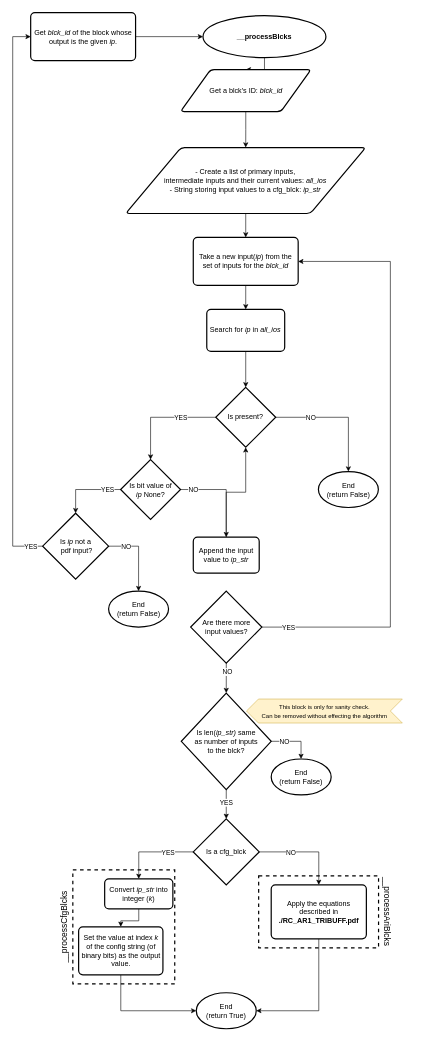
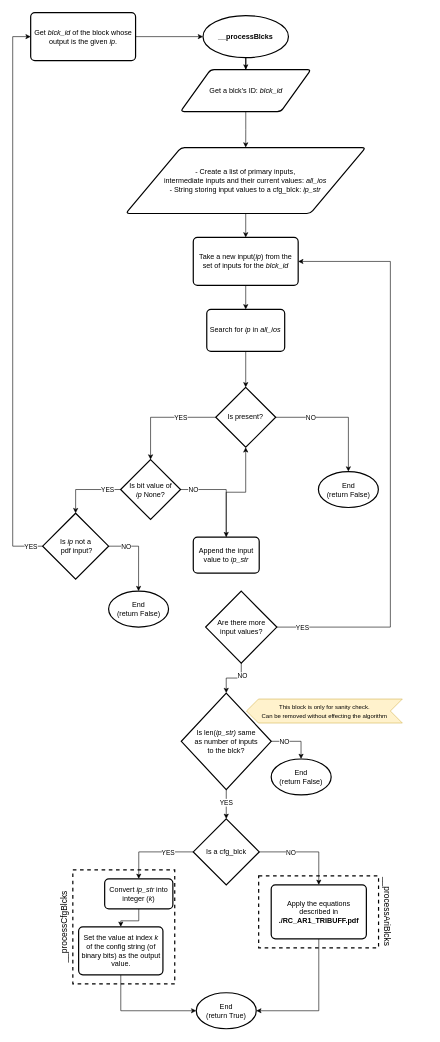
  <mxCell id="0" />
  <mxCell id="1" parent="0" />
  <mxCell id="2" value="" style="rounded=0;whiteSpace=wrap;html=1;fillColor=none;dashed=1;strokeWidth=2;" vertex="1" parent="1"><mxGeometry x="121" y="1450" width="170" height="190" as="geometry" /></mxCell>
  <mxCell id="3" value="" style="edgeStyle=orthogonalEdgeStyle;rounded=0;orthogonalLoop=1;jettySize=auto;html=1;" parent="1" source="4" target="23" edge="1"><mxGeometry relative="1" as="geometry" /></mxCell>
- <mxCell id="4" value="&lt;b&gt;__processBlcks&lt;/b&gt;" style="strokeWidth=2;html=1;shape=mxgraph.flowchart.start_1;whiteSpace=wrap;" parent="1" vertex="1"><mxGeometry x="338.17" y="25" width="205" height="70" as="geometry" /></mxCell>
+ <mxCell id="4" value="&lt;b&gt;__processBlcks&lt;/b&gt;" style="strokeWidth=2;html=1;shape=mxgraph.flowchart.start_1;whiteSpace=wrap;" parent="1" vertex="1"><mxGeometry x="338.17" y="25" width="142.5" height="70" as="geometry" /></mxCell>
  <mxCell id="5" value="" style="edgeStyle=orthogonalEdgeStyle;rounded=0;orthogonalLoop=1;jettySize=auto;html=1;" parent="1" source="6" target="8" edge="1"><mxGeometry relative="1" as="geometry" /></mxCell>
  <mxCell id="6" value="Take a new input(&lt;i&gt;ip&lt;/i&gt;) from the set of inputs for the &lt;i&gt;blck_id&lt;/i&gt;" style="rounded=1;whiteSpace=wrap;html=1;absoluteArcSize=1;arcSize=14;strokeWidth=2;" parent="1" vertex="1"><mxGeometry x="321.92" y="395" width="175" height="80" as="geometry" /></mxCell>
  <mxCell id="7" value="" style="edgeStyle=orthogonalEdgeStyle;rounded=0;orthogonalLoop=1;jettySize=auto;html=1;" parent="1" source="8" target="13" edge="1"><mxGeometry relative="1" as="geometry" /></mxCell>
  <mxCell id="8" value="Search for &lt;i&gt;ip&lt;/i&gt;&amp;nbsp;in &lt;i&gt;all_ios&lt;/i&gt;" style="rounded=1;whiteSpace=wrap;html=1;absoluteArcSize=1;arcSize=14;strokeWidth=2;" parent="1" vertex="1"><mxGeometry x="344.42" y="515" width="130" height="70" as="geometry" /></mxCell>
  <mxCell id="9" style="edgeStyle=orthogonalEdgeStyle;rounded=0;orthogonalLoop=1;jettySize=auto;html=1;entryX=0.5;entryY=0;entryDx=0;entryDy=0;entryPerimeter=0;" parent="1" source="13" target="28" edge="1"><mxGeometry relative="1" as="geometry" /></mxCell>
  <mxCell id="10" value="YES" style="edgeLabel;html=1;align=center;verticalAlign=middle;resizable=0;points=[];" parent="9" vertex="1" connectable="0"><mxGeometry x="-0.317" y="-2" relative="1" as="geometry"><mxPoint x="2.43" y="2" as="offset" /></mxGeometry></mxCell>
  <mxCell id="11" style="edgeStyle=orthogonalEdgeStyle;rounded=0;orthogonalLoop=1;jettySize=auto;html=1;entryX=0.5;entryY=0;entryDx=0;entryDy=0;entryPerimeter=0;" parent="1" source="13" target="29" edge="1"><mxGeometry relative="1" as="geometry"><mxPoint x="640.67" y="685" as="targetPoint" /></mxGeometry></mxCell>
  <mxCell id="12" value="NO" style="edgeLabel;html=1;align=center;verticalAlign=middle;resizable=0;points=[];" parent="11" vertex="1" connectable="0"><mxGeometry x="-0.349" y="-1" relative="1" as="geometry"><mxPoint x="-10.66" y="-1" as="offset" /></mxGeometry></mxCell>
  <mxCell id="13" value="Is present?" style="strokeWidth=2;html=1;shape=mxgraph.flowchart.decision;whiteSpace=wrap;" parent="1" vertex="1"><mxGeometry x="359.42" y="645" width="100" height="100" as="geometry" /></mxCell>
  <mxCell id="14" value="" style="edgeStyle=orthogonalEdgeStyle;rounded=0;orthogonalLoop=1;jettySize=auto;html=1;" parent="1" source="15" target="6" edge="1"><mxGeometry relative="1" as="geometry" /></mxCell>
  <mxCell id="15" value="&lt;span&gt;- Create a list of primary inputs,&lt;br&gt;intermediate inputs and their current values:&amp;nbsp;&lt;/span&gt;&lt;i&gt;all_ios&lt;br&gt;- &lt;/i&gt;String storing input values to a cfg_blck: &lt;i&gt;ip_str&lt;/i&gt;" style="shape=parallelogram;html=1;strokeWidth=2;perimeter=parallelogramPerimeter;whiteSpace=wrap;rounded=1;arcSize=12;size=0.23;align=center;" parent="1" vertex="1"><mxGeometry x="209.42" y="245" width="400" height="110" as="geometry" /></mxCell>
  <mxCell id="16" value="" style="edgeStyle=orthogonalEdgeStyle;rounded=0;orthogonalLoop=1;jettySize=auto;html=1;" parent="1" source="17" target="13" edge="1"><mxGeometry relative="1" as="geometry" /></mxCell>
  <mxCell id="17" value="Append the input value to &lt;i&gt;ip_str&lt;/i&gt;" style="rounded=1;whiteSpace=wrap;html=1;absoluteArcSize=1;arcSize=14;strokeWidth=2;" parent="1" vertex="1"><mxGeometry x="321.92" y="895" width="110" height="60" as="geometry" /></mxCell>
  <mxCell id="18" style="edgeStyle=orthogonalEdgeStyle;rounded=0;orthogonalLoop=1;jettySize=auto;html=1;entryX=0.5;entryY=0;entryDx=0;entryDy=0;entryPerimeter=0;" parent="1" source="20" target="21" edge="1"><mxGeometry relative="1" as="geometry"><Array as="points"><mxPoint x="230.67" y="910" /><mxPoint x="230.67" y="985" /></Array></mxGeometry></mxCell>
  <mxCell id="19" value="NO" style="edgeLabel;html=1;align=center;verticalAlign=middle;resizable=0;points=[];" parent="18" vertex="1" connectable="0"><mxGeometry x="-0.259" y="-1" relative="1" as="geometry"><mxPoint x="-17.13" y="-0.94" as="offset" /></mxGeometry></mxCell>
  <mxCell id="20" value="Is &lt;i&gt;ip&lt;/i&gt;&amp;nbsp;not a&lt;br&gt;&amp;nbsp;pdf input?" style="strokeWidth=2;html=1;shape=mxgraph.flowchart.decision;whiteSpace=wrap;" parent="1" vertex="1"><mxGeometry x="70.67" y="855" width="110" height="110" as="geometry" /></mxCell>
  <mxCell id="21" value="End&lt;br&gt;(return False)" style="strokeWidth=2;html=1;shape=mxgraph.flowchart.start_1;whiteSpace=wrap;" parent="1" vertex="1"><mxGeometry x="180.67" y="985" width="100" height="60" as="geometry" /></mxCell>
  <mxCell id="22" value="" style="edgeStyle=orthogonalEdgeStyle;rounded=0;orthogonalLoop=1;jettySize=auto;html=1;" parent="1" source="23" target="15" edge="1"><mxGeometry relative="1" as="geometry" /></mxCell>
  <mxCell id="23" value="Get a blck's ID: &lt;i&gt;blck_id&lt;/i&gt;" style="shape=parallelogram;html=1;strokeWidth=2;perimeter=parallelogramPerimeter;whiteSpace=wrap;rounded=1;arcSize=12;size=0.23;" parent="1" vertex="1"><mxGeometry x="300.67" y="115" width="217.5" height="70" as="geometry" /></mxCell>
  <mxCell id="24" style="edgeStyle=orthogonalEdgeStyle;rounded=0;orthogonalLoop=1;jettySize=auto;html=1;exitX=0;exitY=0.5;exitDx=0;exitDy=0;exitPerimeter=0;entryX=0.5;entryY=0;entryDx=0;entryDy=0;entryPerimeter=0;" parent="1" source="28" target="20" edge="1"><mxGeometry relative="1" as="geometry"><mxPoint x="120.67" y="865" as="targetPoint" /><Array as="points"><mxPoint x="125.67" y="815" /></Array></mxGeometry></mxCell>
  <mxCell id="25" value="YES" style="edgeLabel;html=1;align=center;verticalAlign=middle;resizable=0;points=[];" parent="24" vertex="1" connectable="0"><mxGeometry x="-0.301" y="-1" relative="1" as="geometry"><mxPoint x="17.65" y="1.02" as="offset" /></mxGeometry></mxCell>
  <mxCell id="26" style="edgeStyle=orthogonalEdgeStyle;rounded=0;orthogonalLoop=1;jettySize=auto;html=1;entryX=0.5;entryY=0;entryDx=0;entryDy=0;" parent="1" source="28" target="17" edge="1"><mxGeometry relative="1" as="geometry"><mxPoint x="390.67" y="815" as="targetPoint" /><Array as="points"><mxPoint x="376.67" y="815" /></Array></mxGeometry></mxCell>
  <mxCell id="27" value="NO" style="edgeLabel;html=1;align=center;verticalAlign=middle;resizable=0;points=[];" parent="26" vertex="1" connectable="0"><mxGeometry x="-0.1" y="-2" relative="1" as="geometry"><mxPoint x="-49.34" y="-1.97" as="offset" /></mxGeometry></mxCell>
  <mxCell id="28" value="Is bit value of &lt;i&gt;ip&lt;/i&gt;&amp;nbsp;None?" style="strokeWidth=2;html=1;shape=mxgraph.flowchart.decision;whiteSpace=wrap;" parent="1" vertex="1"><mxGeometry x="200.67" y="765.5" width="100" height="100" as="geometry" /></mxCell>
  <mxCell id="29" value="End&lt;br&gt;(return False)" style="strokeWidth=2;html=1;shape=mxgraph.flowchart.start_1;whiteSpace=wrap;" parent="1" vertex="1"><mxGeometry x="530.67" y="785.5" width="100" height="60" as="geometry" /></mxCell>
  <mxCell id="30" value="" style="edgeStyle=orthogonalEdgeStyle;rounded=0;orthogonalLoop=1;jettySize=auto;html=1;entryX=0.5;entryY=0;entryDx=0;entryDy=0;entryPerimeter=0;" parent="1" source="34" target="55" edge="1"><mxGeometry relative="1" as="geometry"><mxPoint x="376.67" y="1365" as="targetPoint" /></mxGeometry></mxCell>
  <mxCell id="31" value="YES" style="edgeLabel;html=1;align=center;verticalAlign=middle;resizable=0;points=[];" parent="30" vertex="1" connectable="0"><mxGeometry x="-0.137" relative="1" as="geometry"><mxPoint as="offset" /></mxGeometry></mxCell>
  <mxCell id="32" style="edgeStyle=orthogonalEdgeStyle;rounded=0;orthogonalLoop=1;jettySize=auto;html=1;" parent="1" source="34" target="41" edge="1"><mxGeometry relative="1" as="geometry"><Array as="points"><mxPoint x="501.67" y="1236" /></Array></mxGeometry></mxCell>
  <mxCell id="33" value="NO" style="edgeLabel;html=1;align=center;verticalAlign=middle;resizable=0;points=[];" parent="32" vertex="1" connectable="0"><mxGeometry x="-0.452" relative="1" as="geometry"><mxPoint as="offset" /></mxGeometry></mxCell>
  <mxCell id="34" value="Is len(&lt;i&gt;ip_str) &lt;/i&gt;same &lt;br&gt;as number of inputs &lt;br&gt;to the blck?" style="strokeWidth=2;html=1;shape=mxgraph.flowchart.decision;whiteSpace=wrap;" parent="1" vertex="1"><mxGeometry x="301.93" y="1155" width="150" height="161" as="geometry" /></mxCell>
  <mxCell id="35" style="edgeStyle=orthogonalEdgeStyle;rounded=0;orthogonalLoop=1;jettySize=auto;html=1;entryX=1;entryY=0.5;entryDx=0;entryDy=0;" parent="1" source="39" target="6" edge="1"><mxGeometry relative="1" as="geometry"><Array as="points"><mxPoint x="650.67" y="1045" /><mxPoint x="650.67" y="435" /></Array></mxGeometry></mxCell>
  <mxCell id="36" value="YES" style="edgeLabel;html=1;align=center;verticalAlign=middle;resizable=0;points=[];" parent="35" vertex="1" connectable="0"><mxGeometry x="-0.884" y="-2" relative="1" as="geometry"><mxPoint x="-12.63" y="-2" as="offset" /></mxGeometry></mxCell>
  <mxCell id="37" value="" style="edgeStyle=orthogonalEdgeStyle;rounded=0;orthogonalLoop=1;jettySize=auto;html=1;" parent="1" source="39" target="34" edge="1"><mxGeometry relative="1" as="geometry" /></mxCell>
  <mxCell id="38" value="NO" style="edgeLabel;html=1;align=center;verticalAlign=middle;resizable=0;points=[];" parent="37" vertex="1" connectable="0"><mxGeometry x="-0.44" y="1" relative="1" as="geometry"><mxPoint as="offset" /></mxGeometry></mxCell>
- <mxCell id="39" value="Are there more&lt;br&gt;input values?" style="strokeWidth=2;html=1;shape=mxgraph.flowchart.decision;whiteSpace=wrap;" parent="1" vertex="1"><mxGeometry x="317.55" y="985" width="118.75" height="120" as="geometry" /></mxCell>
+ <mxCell id="39" value="Are there more&lt;br&gt;input values?" style="strokeWidth=2;html=1;shape=mxgraph.flowchart.decision;whiteSpace=wrap;" parent="1" vertex="1"><mxGeometry x="342.55" y="985" width="118.75" height="120" as="geometry" /></mxCell>
  <mxCell id="40" value="&lt;span style=&quot;font-size: 10px&quot;&gt;This block is only for sanity check.&lt;/span&gt;&lt;br style=&quot;font-size: 10px&quot;&gt;&lt;span style=&quot;font-size: 10px&quot;&gt;Can be removed without effecting the algorithm&lt;/span&gt;" style="shape=step;perimeter=stepPerimeter;whiteSpace=wrap;html=1;fixedSize=1;size=20;flipV=1;flipH=1;fillColor=#fff2cc;strokeColor=#d6b656;" parent="1" vertex="1"><mxGeometry x="410.67" y="1165" width="260" height="40" as="geometry" /></mxCell>
  <mxCell id="41" value="End&lt;br&gt;(return False)" style="strokeWidth=2;html=1;shape=mxgraph.flowchart.start_1;whiteSpace=wrap;" parent="1" vertex="1"><mxGeometry x="451.93" y="1265" width="100" height="60" as="geometry" /></mxCell>
  <mxCell id="42" value="" style="edgeStyle=orthogonalEdgeStyle;rounded=0;orthogonalLoop=1;jettySize=auto;html=1;" parent="1" source="43" target="45" edge="1"><mxGeometry relative="1" as="geometry" /></mxCell>
  <mxCell id="43" value="Convert &lt;i&gt;ip_str&lt;/i&gt;&amp;nbsp;into integer (&lt;i&gt;k&lt;/i&gt;)" style="rounded=1;whiteSpace=wrap;html=1;absoluteArcSize=1;arcSize=14;strokeWidth=2;" parent="1" vertex="1"><mxGeometry x="174.11" y="1465" width="113.75" height="50" as="geometry" /></mxCell>
  <mxCell id="44" value="" style="edgeStyle=orthogonalEdgeStyle;rounded=0;orthogonalLoop=1;jettySize=auto;html=1;" parent="1" source="45" target="46" edge="1"><mxGeometry relative="1" as="geometry"><Array as="points"><mxPoint x="200.67" y="1685" /></Array></mxGeometry></mxCell>
  <mxCell id="45" value="Set the value at index &lt;i&gt;k&lt;br&gt;&lt;/i&gt;of the config string (of&lt;br&gt;binary bits) as the output value." style="rounded=1;whiteSpace=wrap;html=1;absoluteArcSize=1;arcSize=14;strokeWidth=2;" parent="1" vertex="1"><mxGeometry x="130.67" y="1545" width="140.62" height="80" as="geometry" /></mxCell>
  <mxCell id="46" value="End&lt;br&gt;(return True)" style="strokeWidth=2;html=1;shape=mxgraph.flowchart.start_1;whiteSpace=wrap;" parent="1" vertex="1"><mxGeometry x="326.92" y="1655" width="100" height="60" as="geometry" /></mxCell>
  <mxCell id="47" style="edgeStyle=orthogonalEdgeStyle;rounded=0;orthogonalLoop=1;jettySize=auto;html=1;entryX=0;entryY=0.5;entryDx=0;entryDy=0;entryPerimeter=0;" edge="1" parent="1" source="48" target="4"><mxGeometry relative="1" as="geometry" /></mxCell>
  <mxCell id="48" value="Get&amp;nbsp;&lt;i&gt;blck_id &lt;/i&gt;of the block whose output is the given &lt;i&gt;ip&lt;/i&gt;." style="rounded=1;whiteSpace=wrap;html=1;absoluteArcSize=1;arcSize=14;strokeWidth=2;" vertex="1" parent="1"><mxGeometry x="50.67" y="20" width="175" height="80" as="geometry" /></mxCell>
  <mxCell id="49" style="edgeStyle=orthogonalEdgeStyle;rounded=0;orthogonalLoop=1;jettySize=auto;html=1;entryX=0;entryY=0.5;entryDx=0;entryDy=0;entryPerimeter=0;exitX=0;exitY=0.5;exitDx=0;exitDy=0;exitPerimeter=0;" edge="1" parent="1" source="20" target="48"><mxGeometry relative="1" as="geometry"><Array as="points"><mxPoint x="20.67" y="910" /></Array><mxPoint x="70.67" y="910" as="sourcePoint" /><mxPoint x="338.17" y="60" as="targetPoint" /></mxGeometry></mxCell>
  <mxCell id="50" value="YES" style="edgeLabel;html=1;align=center;verticalAlign=middle;resizable=0;points=[];" vertex="1" connectable="0" parent="49"><mxGeometry x="-0.938" y="2" relative="1" as="geometry"><mxPoint x="9.0" y="-2" as="offset" /></mxGeometry></mxCell>
  <mxCell id="51" style="edgeStyle=orthogonalEdgeStyle;rounded=0;orthogonalLoop=1;jettySize=auto;html=1;entryX=0.5;entryY=0;entryDx=0;entryDy=0;" edge="1" parent="1" source="55" target="43"><mxGeometry relative="1" as="geometry" /></mxCell>
  <mxCell id="52" value="YES" style="edgeLabel;html=1;align=center;verticalAlign=middle;resizable=0;points=[];" vertex="1" connectable="0" parent="51"><mxGeometry x="-0.483" y="-1" relative="1" as="geometry"><mxPoint x="-7.64" y="1" as="offset" /></mxGeometry></mxCell>
  <mxCell id="53" style="edgeStyle=orthogonalEdgeStyle;rounded=0;orthogonalLoop=1;jettySize=auto;html=1;entryX=0.5;entryY=0;entryDx=0;entryDy=0;" edge="1" parent="1" source="55" target="57"><mxGeometry relative="1" as="geometry" /></mxCell>
  <mxCell id="54" value="NO" style="edgeLabel;html=1;align=center;verticalAlign=middle;resizable=0;points=[];" vertex="1" connectable="0" parent="53"><mxGeometry x="-0.148" y="-1" relative="1" as="geometry"><mxPoint x="-13.51" y="-1" as="offset" /></mxGeometry></mxCell>
  <mxCell id="55" value="Is a cfg_blck" style="strokeWidth=2;html=1;shape=mxgraph.flowchart.decision;whiteSpace=wrap;" vertex="1" parent="1"><mxGeometry x="321.93" y="1365" width="110" height="110" as="geometry" /></mxCell>
  <mxCell id="56" style="edgeStyle=orthogonalEdgeStyle;rounded=0;orthogonalLoop=1;jettySize=auto;html=1;entryX=1;entryY=0.5;entryDx=0;entryDy=0;entryPerimeter=0;" edge="1" parent="1" source="57" target="46"><mxGeometry relative="1" as="geometry"><Array as="points"><mxPoint x="531.67" y="1685" /></Array></mxGeometry></mxCell>
  <mxCell id="57" value="Apply the equations described in &lt;b&gt;./RC_AR1_TRIBUFF.pdf&lt;/b&gt;" style="rounded=1;whiteSpace=wrap;html=1;absoluteArcSize=1;arcSize=14;strokeWidth=2;" vertex="1" parent="1"><mxGeometry x="451.93" y="1475" width="158.74" height="90" as="geometry" /></mxCell>
  <mxCell id="58" value="" style="rounded=0;whiteSpace=wrap;html=1;fillColor=none;dashed=1;strokeWidth=2;" vertex="1" parent="1"><mxGeometry x="431" y="1460" width="200" height="120" as="geometry" /></mxCell>
  <mxCell id="59" value="&lt;font style=&quot;font-size: 14px&quot;&gt;__processCfgBlcks&lt;/font&gt;" style="text;html=1;strokeColor=none;fillColor=none;align=center;verticalAlign=middle;whiteSpace=wrap;rounded=0;dashed=1;rotation=-90;" vertex="1" parent="1"><mxGeometry x="41" y="1535" width="130.33" height="20" as="geometry" /></mxCell>
  <mxCell id="60" value="&lt;font style=&quot;font-size: 14px&quot;&gt;__processAriBlcks&lt;/font&gt;" style="text;html=1;strokeColor=none;fillColor=none;align=center;verticalAlign=middle;whiteSpace=wrap;rounded=0;dashed=1;rotation=90;" vertex="1" parent="1"><mxGeometry x="581" y="1510" width="130.33" height="20" as="geometry" /></mxCell>
